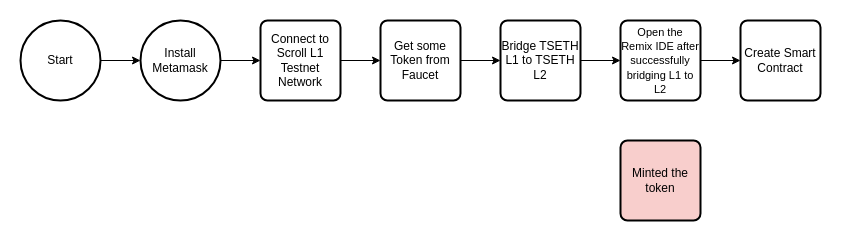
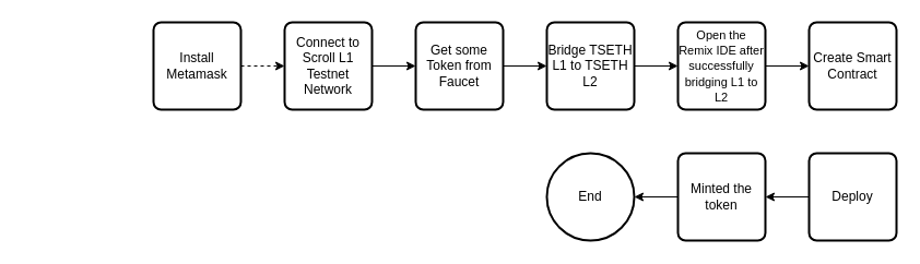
  <mxCell id="0" />
  <mxCell id="1" parent="0" />
- <mxCell id="2" style="edgeStyle=orthogonalEdgeStyle;rounded=0;orthogonalLoop=1;jettySize=auto;html=1;exitX=1;exitY=0.5;exitDx=0;exitDy=0;entryX=0;entryY=0.5;entryDx=0;entryDy=0;" edge="1" parent="1" source="3" target="7"><mxGeometry relative="1" as="geometry" /></mxCell>
- <mxCell id="3" value="Install Metamask" style="ellipse;whiteSpace=wrap;html=1;absoluteArcSize=1;arcSize=14;strokeWidth=2;" vertex="1" parent="1"><mxGeometry x="140" y="20" width="80" height="80" as="geometry" /></mxCell>
- <mxCell id="4" style="edgeStyle=orthogonalEdgeStyle;rounded=0;orthogonalLoop=1;jettySize=auto;html=1;exitX=1;exitY=0.5;exitDx=0;exitDy=0;exitPerimeter=0;entryX=0;entryY=0.5;entryDx=0;entryDy=0;" edge="1" parent="1" source="5" target="3"><mxGeometry relative="1" as="geometry" /></mxCell>
- <mxCell id="5" value="Start" style="strokeWidth=2;html=1;shape=mxgraph.flowchart.start_2;whiteSpace=wrap;" vertex="1" parent="1"><mxGeometry x="20" y="20" width="80" height="80" as="geometry" /></mxCell>
+ <mxCell id="2" style="edgeStyle=orthogonalEdgeStyle;rounded=0;orthogonalLoop=1;jettySize=auto;html=1;exitX=1;exitY=0.5;exitDx=0;exitDy=0;entryX=0;entryY=0.5;entryDx=0;entryDy=0;dashed=1;" edge="1" parent="1" source="3" target="7"><mxGeometry relative="1" as="geometry" /></mxCell>
+ <mxCell id="3" value="Install Metamask" style="rounded=1;whiteSpace=wrap;html=1;absoluteArcSize=1;arcSize=14;strokeWidth=2;" vertex="1" parent="1"><mxGeometry x="140" y="20" width="80" height="80" as="geometry" /></mxCell>
  <mxCell id="6" style="edgeStyle=orthogonalEdgeStyle;rounded=0;orthogonalLoop=1;jettySize=auto;html=1;exitX=1;exitY=0.5;exitDx=0;exitDy=0;" edge="1" parent="1" source="7" target="9"><mxGeometry relative="1" as="geometry" /></mxCell>
  <mxCell id="7" value="Connect to Scroll L1 Testnet Network" style="rounded=1;whiteSpace=wrap;html=1;absoluteArcSize=1;arcSize=14;strokeWidth=2;" vertex="1" parent="1"><mxGeometry x="260" y="20" width="80" height="80" as="geometry" /></mxCell>
  <mxCell id="8" style="edgeStyle=orthogonalEdgeStyle;rounded=0;orthogonalLoop=1;jettySize=auto;html=1;exitX=1;exitY=0.5;exitDx=0;exitDy=0;entryX=0;entryY=0.5;entryDx=0;entryDy=0;" edge="1" parent="1" source="9" target="11"><mxGeometry relative="1" as="geometry" /></mxCell>
  <mxCell id="9" value="&lt;div&gt;&lt;div&gt;&lt;/div&gt;&lt;/div&gt;&lt;div class=&quot;m-0 flex h-auto w-full flex-grow-0 flex-col justify-center align-middle leading-6 text-blueGray-700&quot;&gt;&lt;div class=&quot;flex items-center&quot;&gt;&lt;div class=&quot;overflow-ellipsis whitespace-pre-line&quot; style=&quot;word-break: break-word;&quot;&gt;Get some Token from Faucet&lt;/div&gt;&lt;/div&gt;&lt;/div&gt;" style="rounded=1;whiteSpace=wrap;html=1;absoluteArcSize=1;arcSize=14;strokeWidth=2;" vertex="1" parent="1"><mxGeometry x="380" y="20" width="80" height="80" as="geometry" /></mxCell>
  <mxCell id="10" style="edgeStyle=orthogonalEdgeStyle;rounded=0;orthogonalLoop=1;jettySize=auto;html=1;exitX=1;exitY=0.5;exitDx=0;exitDy=0;entryX=0;entryY=0.5;entryDx=0;entryDy=0;" edge="1" parent="1" source="11" target="13"><mxGeometry relative="1" as="geometry" /></mxCell>
  <mxCell id="11" value="Bridge TSETH L1 to TSETH L2" style="rounded=1;whiteSpace=wrap;html=1;absoluteArcSize=1;arcSize=14;strokeWidth=2;" vertex="1" parent="1"><mxGeometry x="500" y="20" width="80" height="80" as="geometry" /></mxCell>
  <mxCell id="12" style="edgeStyle=orthogonalEdgeStyle;rounded=0;orthogonalLoop=1;jettySize=auto;html=1;exitX=1;exitY=0.5;exitDx=0;exitDy=0;entryX=0;entryY=0.5;entryDx=0;entryDy=0;" edge="1" parent="1" source="13" target="14"><mxGeometry relative="1" as="geometry" /></mxCell>
  <mxCell id="13" value="&lt;font style=&quot;font-size: 11px;&quot;&gt;Open the Remix IDE after successfully bridging L1 to L2&lt;/font&gt;" style="rounded=1;whiteSpace=wrap;html=1;absoluteArcSize=1;arcSize=14;strokeWidth=2;" vertex="1" parent="1"><mxGeometry x="620" y="20" width="80" height="80" as="geometry" /></mxCell>
  <mxCell id="14" value="&lt;font style=&quot;font-size: 12px;&quot;&gt;Create Smart Contract&lt;/font&gt;" style="rounded=1;whiteSpace=wrap;html=1;absoluteArcSize=1;arcSize=14;strokeWidth=2;" vertex="1" parent="1"><mxGeometry x="740" y="20" width="80" height="80" as="geometry" /></mxCell>
- <mxCell id="19" value="&lt;font style=&quot;font-size: 12px;&quot;&gt;Minted the token&lt;/font&gt;" style="rounded=1;whiteSpace=wrap;html=1;absoluteArcSize=1;arcSize=14;strokeWidth=2;fillColor=#f8cecc;" vertex="1" parent="1"><mxGeometry x="620" y="140" width="80" height="80" as="geometry" /></mxCell>
+ <mxCell id="15" style="edgeStyle=orthogonalEdgeStyle;rounded=0;orthogonalLoop=1;jettySize=auto;html=1;exitX=0;exitY=0.5;exitDx=0;exitDy=0;entryX=1;entryY=0.5;entryDx=0;entryDy=0;fontSize=11;" edge="1" parent="1" source="16" target="19"><mxGeometry relative="1" as="geometry" /></mxCell>
+ <mxCell id="16" value="&lt;font style=&quot;font-size: 12px;&quot;&gt;Deploy&lt;/font&gt;" style="rounded=1;whiteSpace=wrap;html=1;absoluteArcSize=1;arcSize=14;strokeWidth=2;" vertex="1" parent="1"><mxGeometry x="740" y="140" width="80" height="80" as="geometry" /></mxCell>
+ <mxCell id="17" value="End" style="strokeWidth=2;html=1;shape=mxgraph.flowchart.start_2;whiteSpace=wrap;" vertex="1" parent="1"><mxGeometry x="500" y="140" width="80" height="80" as="geometry" /></mxCell>
+ <mxCell id="18" style="edgeStyle=orthogonalEdgeStyle;rounded=0;orthogonalLoop=1;jettySize=auto;html=1;exitX=0;exitY=0.5;exitDx=0;exitDy=0;entryX=1;entryY=0.5;entryDx=0;entryDy=0;entryPerimeter=0;fontSize=11;" edge="1" parent="1" source="19" target="17"><mxGeometry relative="1" as="geometry" /></mxCell>
+ <mxCell id="19" value="&lt;font style=&quot;font-size: 12px;&quot;&gt;Minted the token&lt;/font&gt;" style="rounded=1;whiteSpace=wrap;html=1;absoluteArcSize=1;arcSize=14;strokeWidth=2;" vertex="1" parent="1"><mxGeometry x="620" y="140" width="80" height="80" as="geometry" /></mxCell>
